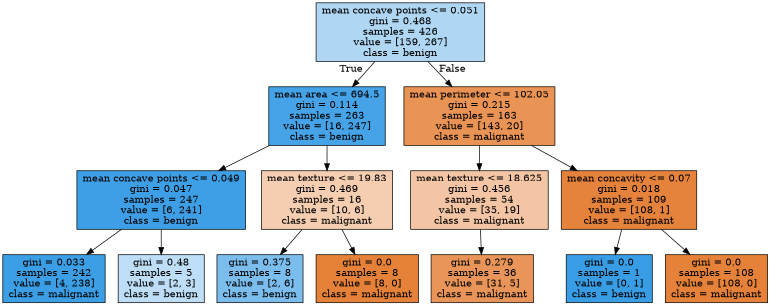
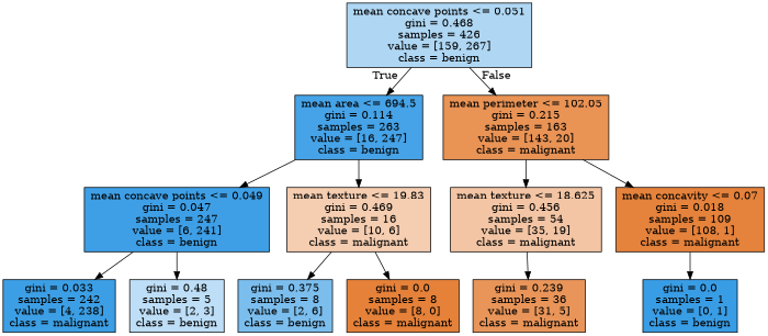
  digraph {
    node [color=black fillcolor="#e58139" shape=box style=filled]
    n1 [fillcolor="#afd7f4" label="mean concave points <= 0.051\ngini = 0.468\nsamples = 426\nvalue = [159, 267]\nclass = benign"]
    n2 [fillcolor="#46a3e7" label="mean area <= 694.5\ngini = 0.114\nsamples = 263\nvalue = [16, 247]\nclass = benign"]
    n3 [fillcolor="#e99355" label="mean perimeter <= 102.05\ngini = 0.215\nsamples = 163\nvalue = [143, 20]\nclass = malignant"]
    n4 [fillcolor="#3e9fe6" label="mean concave points <= 0.049\ngini = 0.047\nsamples = 247\nvalue = [6, 241]\nclass = benign"]
    n5 [fillcolor="#f5cdb0" label="mean texture <= 19.83\ngini = 0.469\nsamples = 16\nvalue = [10, 6]\nclass = malignant"]
    n6 [fillcolor="#f3c5a4" label="mean texture <= 18.625\ngini = 0.456\nsamples = 54\nvalue = [35, 19]\nclass = malignant"]
    n7 [fillcolor="#e5823b" label="mean concavity <= 0.07\ngini = 0.018\nsamples = 109\nvalue = [108, 1]\nclass = malignant"]
    n8 [fillcolor="#3c9fe5" label="gini = 0.033\nsamples = 242\nvalue = [4, 238]\nclass = malignant"]
    n9 [fillcolor="#bddef6" label="gini = 0.48\nsamples = 5\nvalue = [2, 3]\nclass = benign"]
    n10 [fillcolor="#7bbeee" label="gini = 0.375\nsamples = 8\nvalue = [2, 6]\nclass = benign"]
    n11 [label="gini = 0.0\nsamples = 8\nvalue = [8, 0]\nclass = malignant"]
-   n12 [fillcolor="#e99559" label="gini = 0.279\nsamples = 36\nvalue = [31, 5]\nclass = malignant"]
+   n12 [fillcolor="#e99559" label="gini = 0.239\nsamples = 36\nvalue = [31, 5]\nclass = malignant"]
    n13 [fillcolor="#399de5" label="gini = 0.0\nsamples = 1\nvalue = [0, 1]\nclass = benign"]
-   n14 [label="gini = 0.0\nsamples = 108\nvalue = [108, 0]\nclass = malignant"]
    n1 -> n2 [headlabel=True labelangle=45 labeldistance=2.5]
    n1 -> n3 [headlabel=False labelangle=-45 labeldistance=2.5]
    n2 -> n4
    n2 -> n5
    n3 -> n6
    n3 -> n7
    n4 -> n8
    n4 -> n9
    n5 -> n10
    n5 -> n11
    n6 -> n12
    n7 -> n13
-   n7 -> n14
  }
